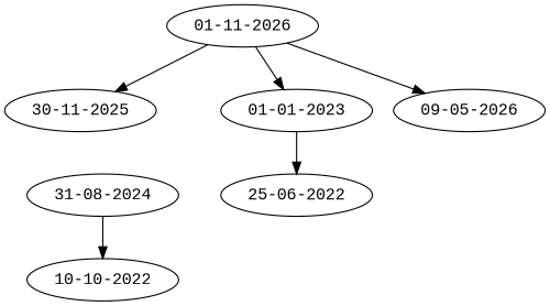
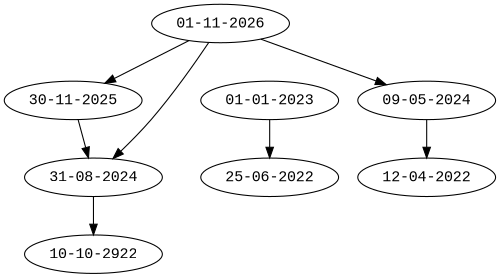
  digraph {
    fontname="Liberation Mono"
    node [fontname="Liberation Mono"]
    edge [fontname="Liberation Mono"]
    "01-11-2026"
    "30-11-2025"
    "01-01-2023"
-   "09-05-2024" [label="09-05-2026"]
+   "09-05-2024"
    "31-08-2024"
    n6 [label="25-06-2022"]
-   "10-10-2022"
+   "12-04-2022"
+   "10-10-2022" [label="10-10-2922"]
    "01-11-2026" -> "30-11-2025"
-   "01-11-2026" -> "01-01-2023"
+   "01-11-2026" -> "31-08-2024"
    "01-11-2026" -> "09-05-2024"
+   "30-11-2025" -> "31-08-2024"
    "01-01-2023" -> n6
+   "09-05-2024" -> "12-04-2022"
    "31-08-2024" -> "10-10-2022"
  }
